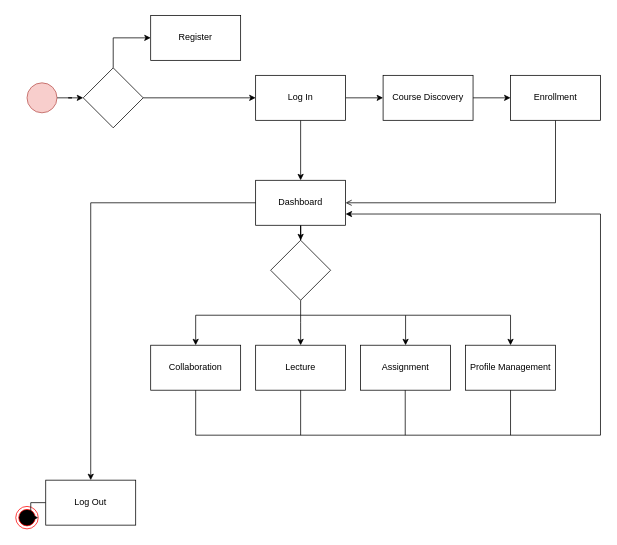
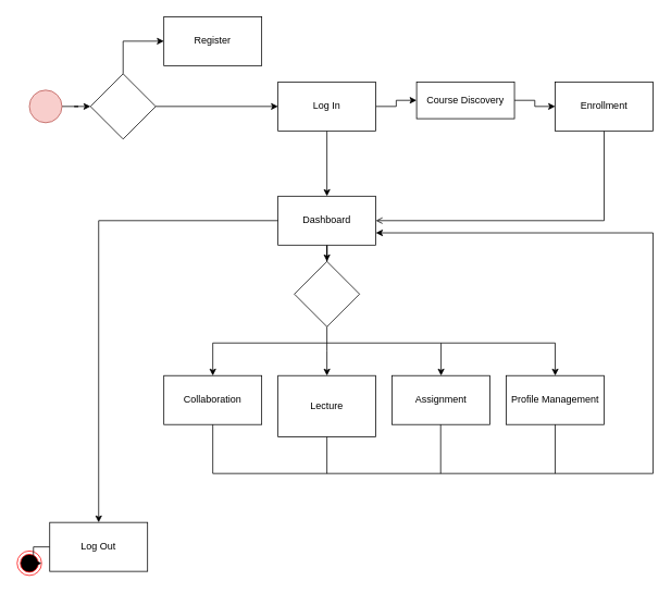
  <mxCell id="0" />
  <mxCell id="1" parent="0" />
  <mxCell id="2" value="" style="edgeStyle=orthogonalEdgeStyle;rounded=0;orthogonalLoop=1;jettySize=auto;html=1;" edge="1" parent="1" source="4" target="6"><mxGeometry relative="1" as="geometry" /></mxCell>
  <mxCell id="3" value="" style="edgeStyle=orthogonalEdgeStyle;rounded=0;orthogonalLoop=1;jettySize=auto;html=1;" edge="1" parent="1" source="4" target="12"><mxGeometry relative="1" as="geometry" /></mxCell>
  <mxCell id="4" value="Log In" style="rounded=0;whiteSpace=wrap;html=1;" vertex="1" parent="1"><mxGeometry x="340" y="100" width="120" height="60" as="geometry" /></mxCell>
  <mxCell id="5" value="" style="edgeStyle=orthogonalEdgeStyle;rounded=0;orthogonalLoop=1;jettySize=auto;html=1;" edge="1" parent="1" source="6" target="27"><mxGeometry relative="1" as="geometry" /></mxCell>
  <mxCell id="6" value="Dashboard" style="rounded=0;whiteSpace=wrap;html=1;" vertex="1" parent="1"><mxGeometry x="340" y="240" width="120" height="60" as="geometry" /></mxCell>
  <mxCell id="7" value="Register" style="rounded=0;whiteSpace=wrap;html=1;" vertex="1" parent="1"><mxGeometry x="200" y="20" width="120" height="60" as="geometry" /></mxCell>
  <mxCell id="8" value="" style="edgeStyle=orthogonalEdgeStyle;rounded=0;orthogonalLoop=1;jettySize=auto;html=1;" edge="1" parent="1" source="9" target="25"><mxGeometry relative="1" as="geometry" /></mxCell>
  <mxCell id="9" value="" style="ellipse;whiteSpace=wrap;html=1;aspect=fixed;fillColor=#f8cecc;strokeColor=#b85450;" vertex="1" parent="1"><mxGeometry x="35" y="110" width="40" height="40" as="geometry" /></mxCell>
  <mxCell id="10" value="" style="ellipse;html=1;shape=endState;fillColor=#000000;strokeColor=#ff0000;" vertex="1" parent="1"><mxGeometry x="20" y="675" width="30" height="30" as="geometry" /></mxCell>
  <mxCell id="11" value="" style="edgeStyle=orthogonalEdgeStyle;rounded=0;orthogonalLoop=1;jettySize=auto;html=1;" edge="1" parent="1" source="12" target="19"><mxGeometry relative="1" as="geometry" /></mxCell>
- <mxCell id="12" value="Course Discovery" style="rounded=0;whiteSpace=wrap;html=1;" vertex="1" parent="1"><mxGeometry x="510" y="100" width="120" height="60" as="geometry" /></mxCell>
+ <mxCell id="12" value="Course Discovery" style="rounded=0;whiteSpace=wrap;html=1;" vertex="1" parent="1"><mxGeometry x="510" y="100" width="120" height="45" as="geometry" /></mxCell>
  <mxCell id="13" value="Profile Management" style="rounded=0;whiteSpace=wrap;html=1;" vertex="1" parent="1"><mxGeometry x="620" y="460" width="120" height="60" as="geometry" /></mxCell>
  <mxCell id="14" value="" style="edgeStyle=orthogonalEdgeStyle;rounded=0;orthogonalLoop=1;jettySize=auto;html=1;" edge="1" parent="1" source="15" target="10"><mxGeometry relative="1" as="geometry" /></mxCell>
  <mxCell id="15" value="Log Out" style="rounded=0;whiteSpace=wrap;html=1;" vertex="1" parent="1"><mxGeometry x="60" y="640" width="120" height="60" as="geometry" /></mxCell>
- <mxCell id="16" value="Lecture" style="rounded=0;whiteSpace=wrap;html=1;" vertex="1" parent="1"><mxGeometry x="340" y="460" width="120" height="60" as="geometry" /></mxCell>
+ <mxCell id="16" value="Lecture" style="rounded=0;whiteSpace=wrap;html=1;" vertex="1" parent="1"><mxGeometry x="340" y="460" width="120" height="75" as="geometry" /></mxCell>
  <mxCell id="17" value="Assignment" style="rounded=0;whiteSpace=wrap;html=1;" vertex="1" parent="1"><mxGeometry x="480" y="460" width="120" height="60" as="geometry" /></mxCell>
  <mxCell id="18" style="edgeStyle=orthogonalEdgeStyle;rounded=0;orthogonalLoop=1;jettySize=auto;html=1;exitX=0.5;exitY=1;exitDx=0;exitDy=0;entryX=1;entryY=0.5;entryDx=0;entryDy=0;endArrow=open;" edge="1" parent="1" source="19" target="6"><mxGeometry relative="1" as="geometry" /></mxCell>
  <mxCell id="19" value="Enrollment" style="rounded=0;whiteSpace=wrap;html=1;" vertex="1" parent="1"><mxGeometry x="680" y="100" width="120" height="60" as="geometry" /></mxCell>
  <mxCell id="20" value="Collaboration" style="rounded=0;whiteSpace=wrap;html=1;" vertex="1" parent="1"><mxGeometry x="200" y="460" width="120" height="60" as="geometry" /></mxCell>
  <mxCell id="21" style="edgeStyle=orthogonalEdgeStyle;rounded=0;orthogonalLoop=1;jettySize=auto;html=1;exitX=0;exitY=0.5;exitDx=0;exitDy=0;entryX=0.5;entryY=0;entryDx=0;entryDy=0;" edge="1" parent="1" source="6" target="15"><mxGeometry relative="1" as="geometry"><mxPoint x="340" y="360" as="sourcePoint" /></mxGeometry></mxCell>
  <mxCell id="22" value="" style="endArrow=classic;html=1;rounded=0;entryX=0;entryY=0.5;entryDx=0;entryDy=0;" edge="1" parent="1" source="25" target="4"><mxGeometry width="50" height="50" relative="1" as="geometry"><mxPoint x="110" y="130" as="sourcePoint" /><mxPoint x="310" y="180" as="targetPoint" /></mxGeometry></mxCell>
  <mxCell id="23" value="" style="endArrow=classic;html=1;rounded=0;entryX=0;entryY=0.5;entryDx=0;entryDy=0;" edge="1" parent="1" target="25"><mxGeometry width="50" height="50" relative="1" as="geometry"><mxPoint x="110" y="130" as="sourcePoint" /><mxPoint x="340" y="130" as="targetPoint" /></mxGeometry></mxCell>
  <mxCell id="24" style="edgeStyle=orthogonalEdgeStyle;rounded=0;orthogonalLoop=1;jettySize=auto;html=1;exitX=0.5;exitY=0;exitDx=0;exitDy=0;entryX=0;entryY=0.5;entryDx=0;entryDy=0;" edge="1" parent="1" source="25" target="7"><mxGeometry relative="1" as="geometry" /></mxCell>
  <mxCell id="25" value="" style="rhombus;whiteSpace=wrap;html=1;" vertex="1" parent="1"><mxGeometry x="110" y="90" width="80" height="80" as="geometry" /></mxCell>
  <mxCell id="26" value="" style="edgeStyle=elbowEdgeStyle;rounded=0;orthogonalLoop=1;jettySize=auto;html=1;" edge="1" parent="1" source="27" target="16"><mxGeometry relative="1" as="geometry" /></mxCell>
  <mxCell id="27" value="" style="rhombus;whiteSpace=wrap;html=1;" vertex="1" parent="1"><mxGeometry x="360" y="320" width="80" height="80" as="geometry" /></mxCell>
  <mxCell id="28" value="" style="endArrow=classic;html=1;rounded=0;entryX=0.5;entryY=0;entryDx=0;entryDy=0;" edge="1" parent="1" target="20"><mxGeometry width="50" height="50" relative="1" as="geometry"><mxPoint x="400" y="420" as="sourcePoint" /><mxPoint x="410" y="430" as="targetPoint" /><Array as="points"><mxPoint x="260" y="420" /></Array></mxGeometry></mxCell>
  <mxCell id="29" value="" style="endArrow=classic;html=1;rounded=0;entryX=0.5;entryY=0;entryDx=0;entryDy=0;" edge="1" parent="1" target="17"><mxGeometry width="50" height="50" relative="1" as="geometry"><mxPoint x="400" y="420" as="sourcePoint" /><mxPoint x="410" y="430" as="targetPoint" /><Array as="points"><mxPoint x="540" y="420" /></Array></mxGeometry></mxCell>
  <mxCell id="30" value="" style="endArrow=classic;html=1;rounded=0;entryX=0.5;entryY=0;entryDx=0;entryDy=0;" edge="1" parent="1" target="13"><mxGeometry width="50" height="50" relative="1" as="geometry"><mxPoint x="540" y="420" as="sourcePoint" /><mxPoint x="410" y="430" as="targetPoint" /><Array as="points"><mxPoint x="680" y="420" /></Array></mxGeometry></mxCell>
  <mxCell id="31" value="" style="endArrow=classic;html=1;rounded=0;entryX=1;entryY=0.75;entryDx=0;entryDy=0;" edge="1" parent="1" target="6"><mxGeometry width="50" height="50" relative="1" as="geometry"><mxPoint x="800" y="580" as="sourcePoint" /><mxPoint x="540" y="430" as="targetPoint" /><Array as="points"><mxPoint x="800" y="285" /></Array></mxGeometry></mxCell>
  <mxCell id="32" value="" style="endArrow=none;html=1;rounded=0;exitX=0.5;exitY=1;exitDx=0;exitDy=0;" edge="1" parent="1" source="20"><mxGeometry width="50" height="50" relative="1" as="geometry"><mxPoint x="440" y="470" as="sourcePoint" /><mxPoint x="800" y="580" as="targetPoint" /><Array as="points"><mxPoint x="260" y="580" /></Array></mxGeometry></mxCell>
  <mxCell id="33" value="" style="endArrow=none;html=1;rounded=0;exitX=0.5;exitY=1;exitDx=0;exitDy=0;" edge="1" parent="1" source="16"><mxGeometry width="50" height="50" relative="1" as="geometry"><mxPoint x="450" y="500" as="sourcePoint" /><mxPoint x="400" y="580" as="targetPoint" /></mxGeometry></mxCell>
  <mxCell id="34" value="" style="endArrow=none;html=1;rounded=0;exitX=0.5;exitY=1;exitDx=0;exitDy=0;" edge="1" parent="1"><mxGeometry width="50" height="50" relative="1" as="geometry"><mxPoint x="539.52" y="520" as="sourcePoint" /><mxPoint x="539.52" y="580" as="targetPoint" /></mxGeometry></mxCell>
  <mxCell id="35" value="" style="endArrow=none;html=1;rounded=0;exitX=0.5;exitY=1;exitDx=0;exitDy=0;" edge="1" parent="1"><mxGeometry width="50" height="50" relative="1" as="geometry"><mxPoint x="680" y="520" as="sourcePoint" /><mxPoint x="680" y="580" as="targetPoint" /></mxGeometry></mxCell>
